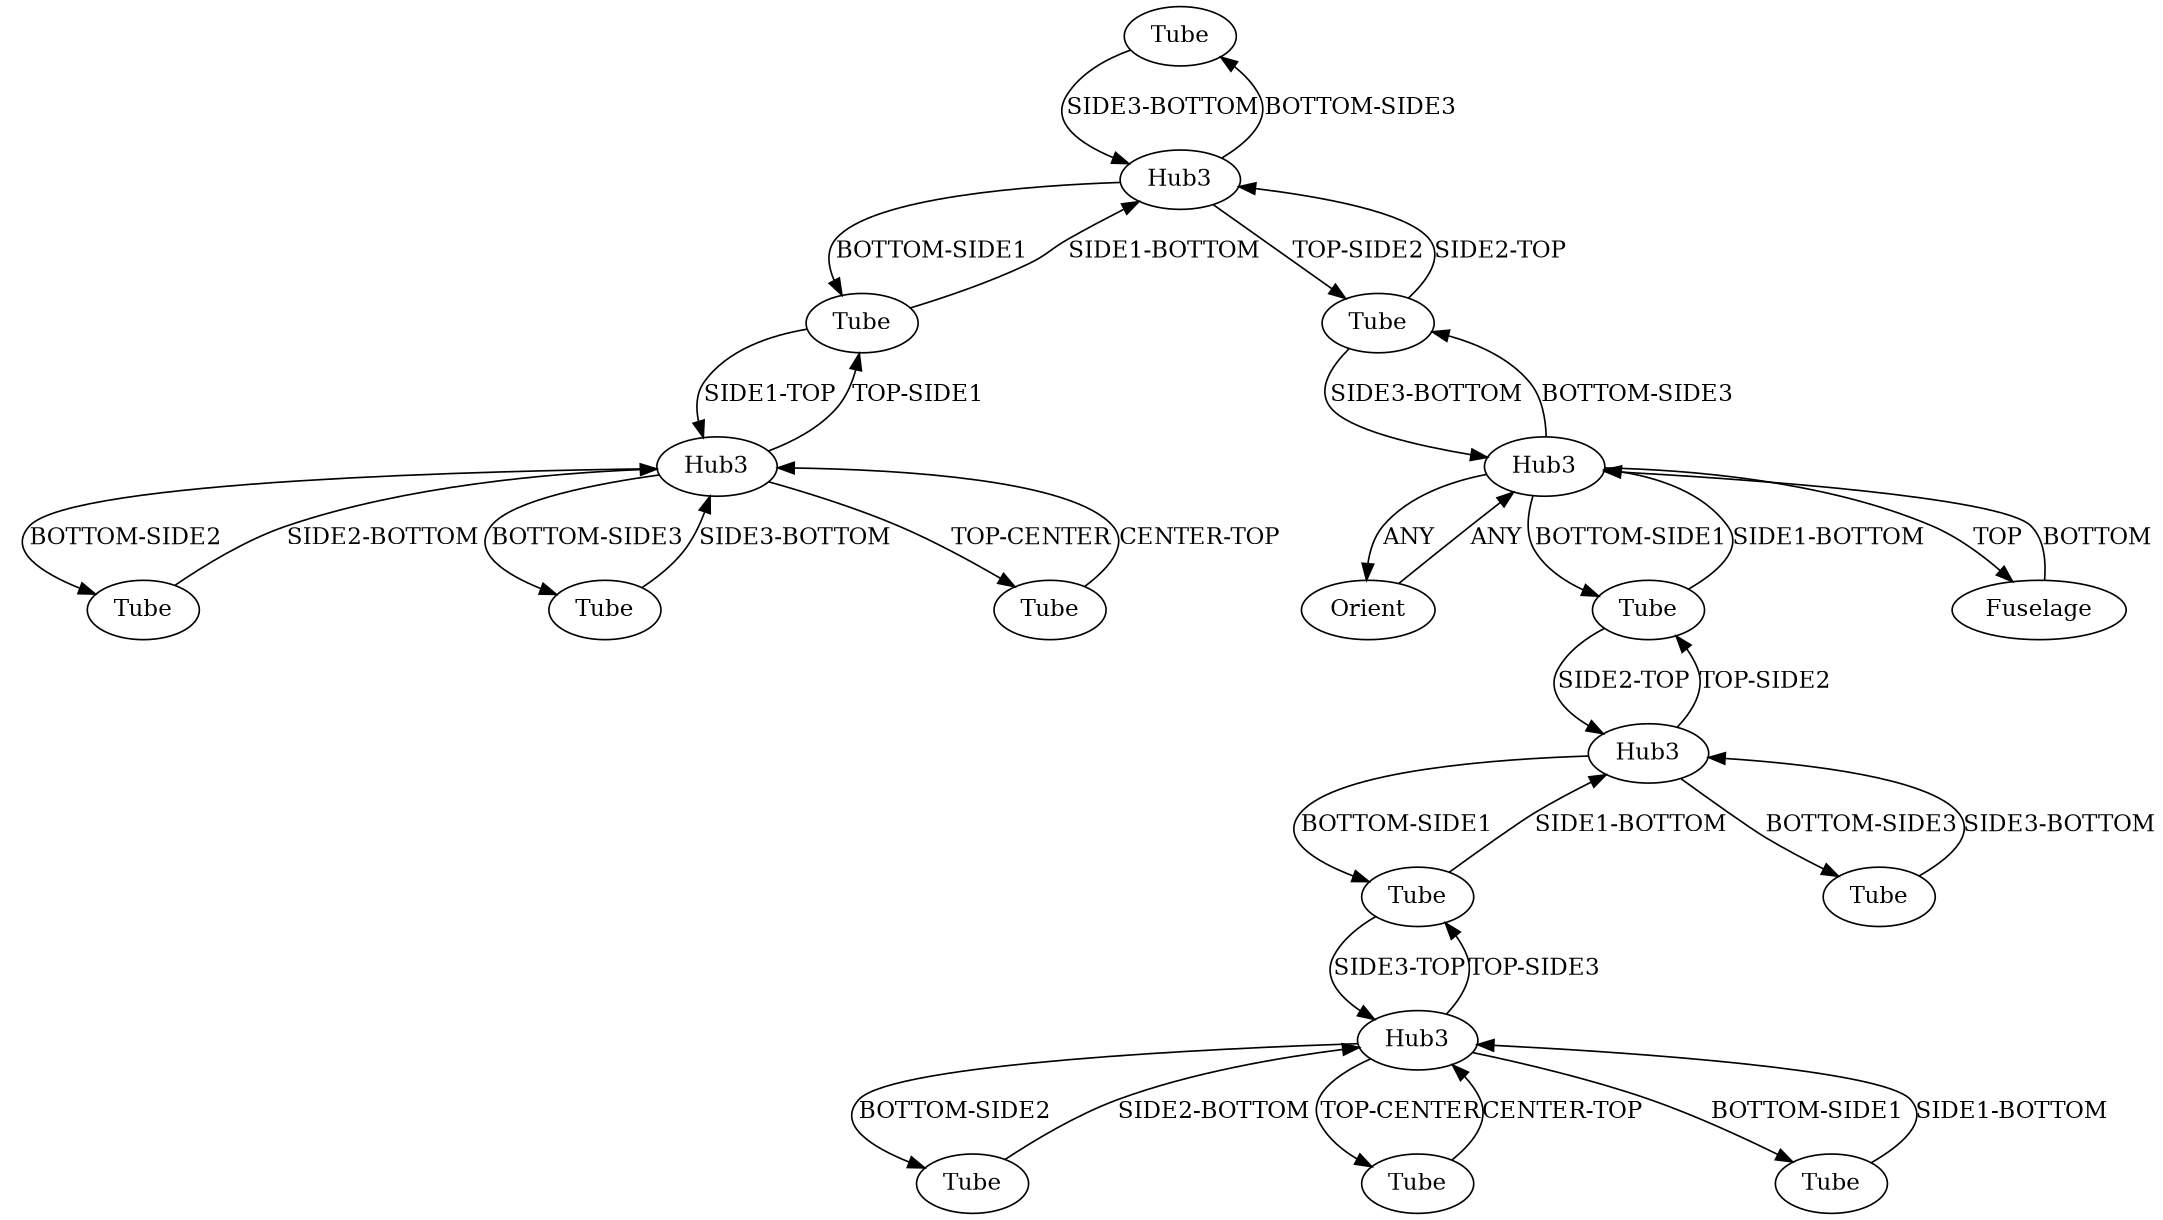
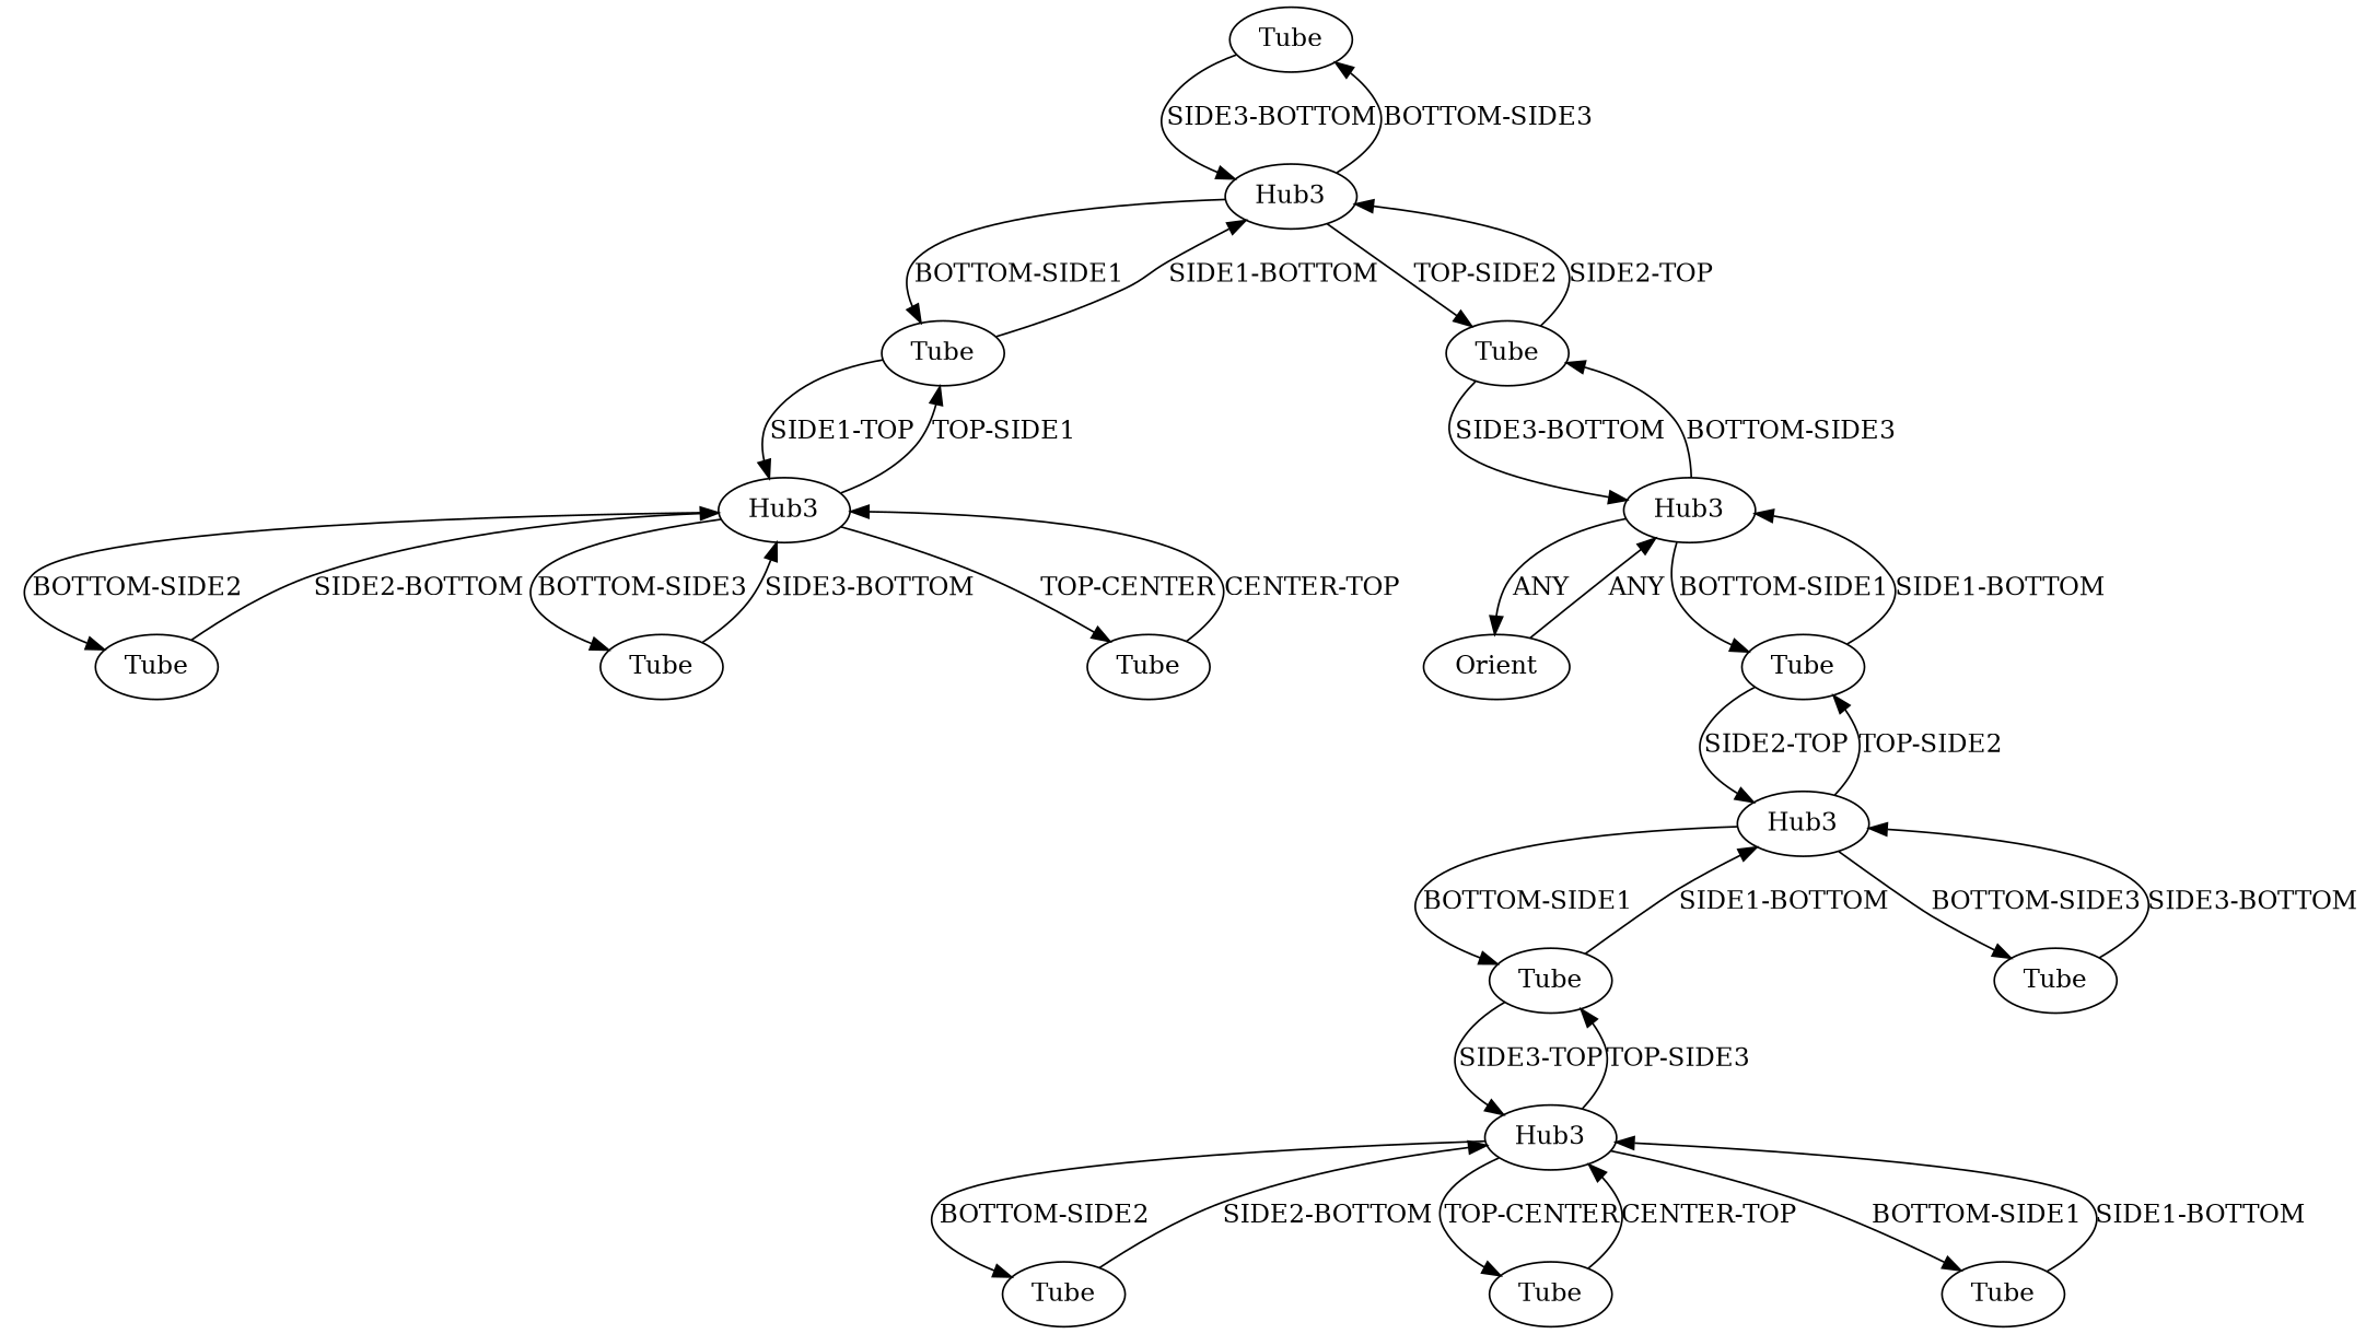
  digraph {
    n1 [instance=Tube_instance_1 label=Tube]
    n2 [instance=Hub3_instance_2 label=Hub3]
    n3 [instance=Orient label=Orient]
    n4 [instance=Hub3_instance_3 label=Hub3]
    n5 [instance=Tube_instance_3 label=Tube]
    n6 [instance=Hub3_instance_1 label=Hub3]
    n7 [instance=Hub3_instance_4 label=Hub3]
    n8 [instance=Tube_instance_4 label=Tube]
    n9 [instance=Hub3_instance_5 label=Hub3]
    n10 [instance=Tube_instance_5 label=Tube]
    n11 [instance=Tube_instance_8 label=Tube]
    n12 [instance=Tube_instance_9 label=Tube]
    n13 [instance=Tube_instance_14 label=Tube]
    n14 [instance=Tube_instance_11 label=Tube]
    n15 [instance=Tube_instance_7 label=Tube]
-   n16 [instance=Fuselage_instance_1 label=Fuselage]
    n17 [instance=Tube_instance_12 label=Tube]
    n18 [instance=Tube_instance_15 label=Tube]
    n19 [instance=Tube_instance_16 label=Tube]
    n1 -> n2 [label="SIDE3-BOTTOM"]
    n2 -> n1 [label="BOTTOM-SIDE3"]
    n2 -> n8 [label="BOTTOM-SIDE1"]
    n2 -> n14 [label="TOP-SIDE2"]
    n3 -> n4 [label=ANY]
    n4 -> n3 [label=ANY]
    n4 -> n14 [label="BOTTOM-SIDE3"]
    n4 -> n15 [label="BOTTOM-SIDE1"]
-   n4 -> n16 [label=TOP]
    n5 -> n6 [label="SIDE3-TOP"]
    n5 -> n7 [label="SIDE1-BOTTOM"]
    n6 -> n5 [label="TOP-SIDE3"]
    n6 -> n11 [label="BOTTOM-SIDE2"]
    n6 -> n12 [label="TOP-CENTER"]
    n6 -> n13 [label="BOTTOM-SIDE1"]
    n7 -> n5 [label="BOTTOM-SIDE1"]
    n7 -> n15 [label="TOP-SIDE2"]
    n7 -> n18 [label="BOTTOM-SIDE3"]
    n8 -> n2 [label="SIDE1-BOTTOM"]
    n8 -> n9 [label="SIDE1-TOP"]
    n9 -> n8 [label="TOP-SIDE1"]
    n9 -> n10 [label="BOTTOM-SIDE2"]
    n9 -> n17 [label="BOTTOM-SIDE3"]
    n9 -> n19 [label="TOP-CENTER"]
    n10 -> n9 [label="SIDE2-BOTTOM"]
    n11 -> n6 [label="SIDE2-BOTTOM"]
    n12 -> n6 [label="CENTER-TOP"]
    n13 -> n6 [label="SIDE1-BOTTOM"]
    n14 -> n2 [label="SIDE2-TOP"]
    n14 -> n4 [label="SIDE3-BOTTOM"]
    n15 -> n4 [label="SIDE1-BOTTOM"]
    n15 -> n7 [label="SIDE2-TOP"]
-   n16 -> n4 [label=BOTTOM]
    n17 -> n9 [label="SIDE3-BOTTOM"]
    n18 -> n7 [label="SIDE3-BOTTOM"]
    n19 -> n9 [label="CENTER-TOP"]
  }
